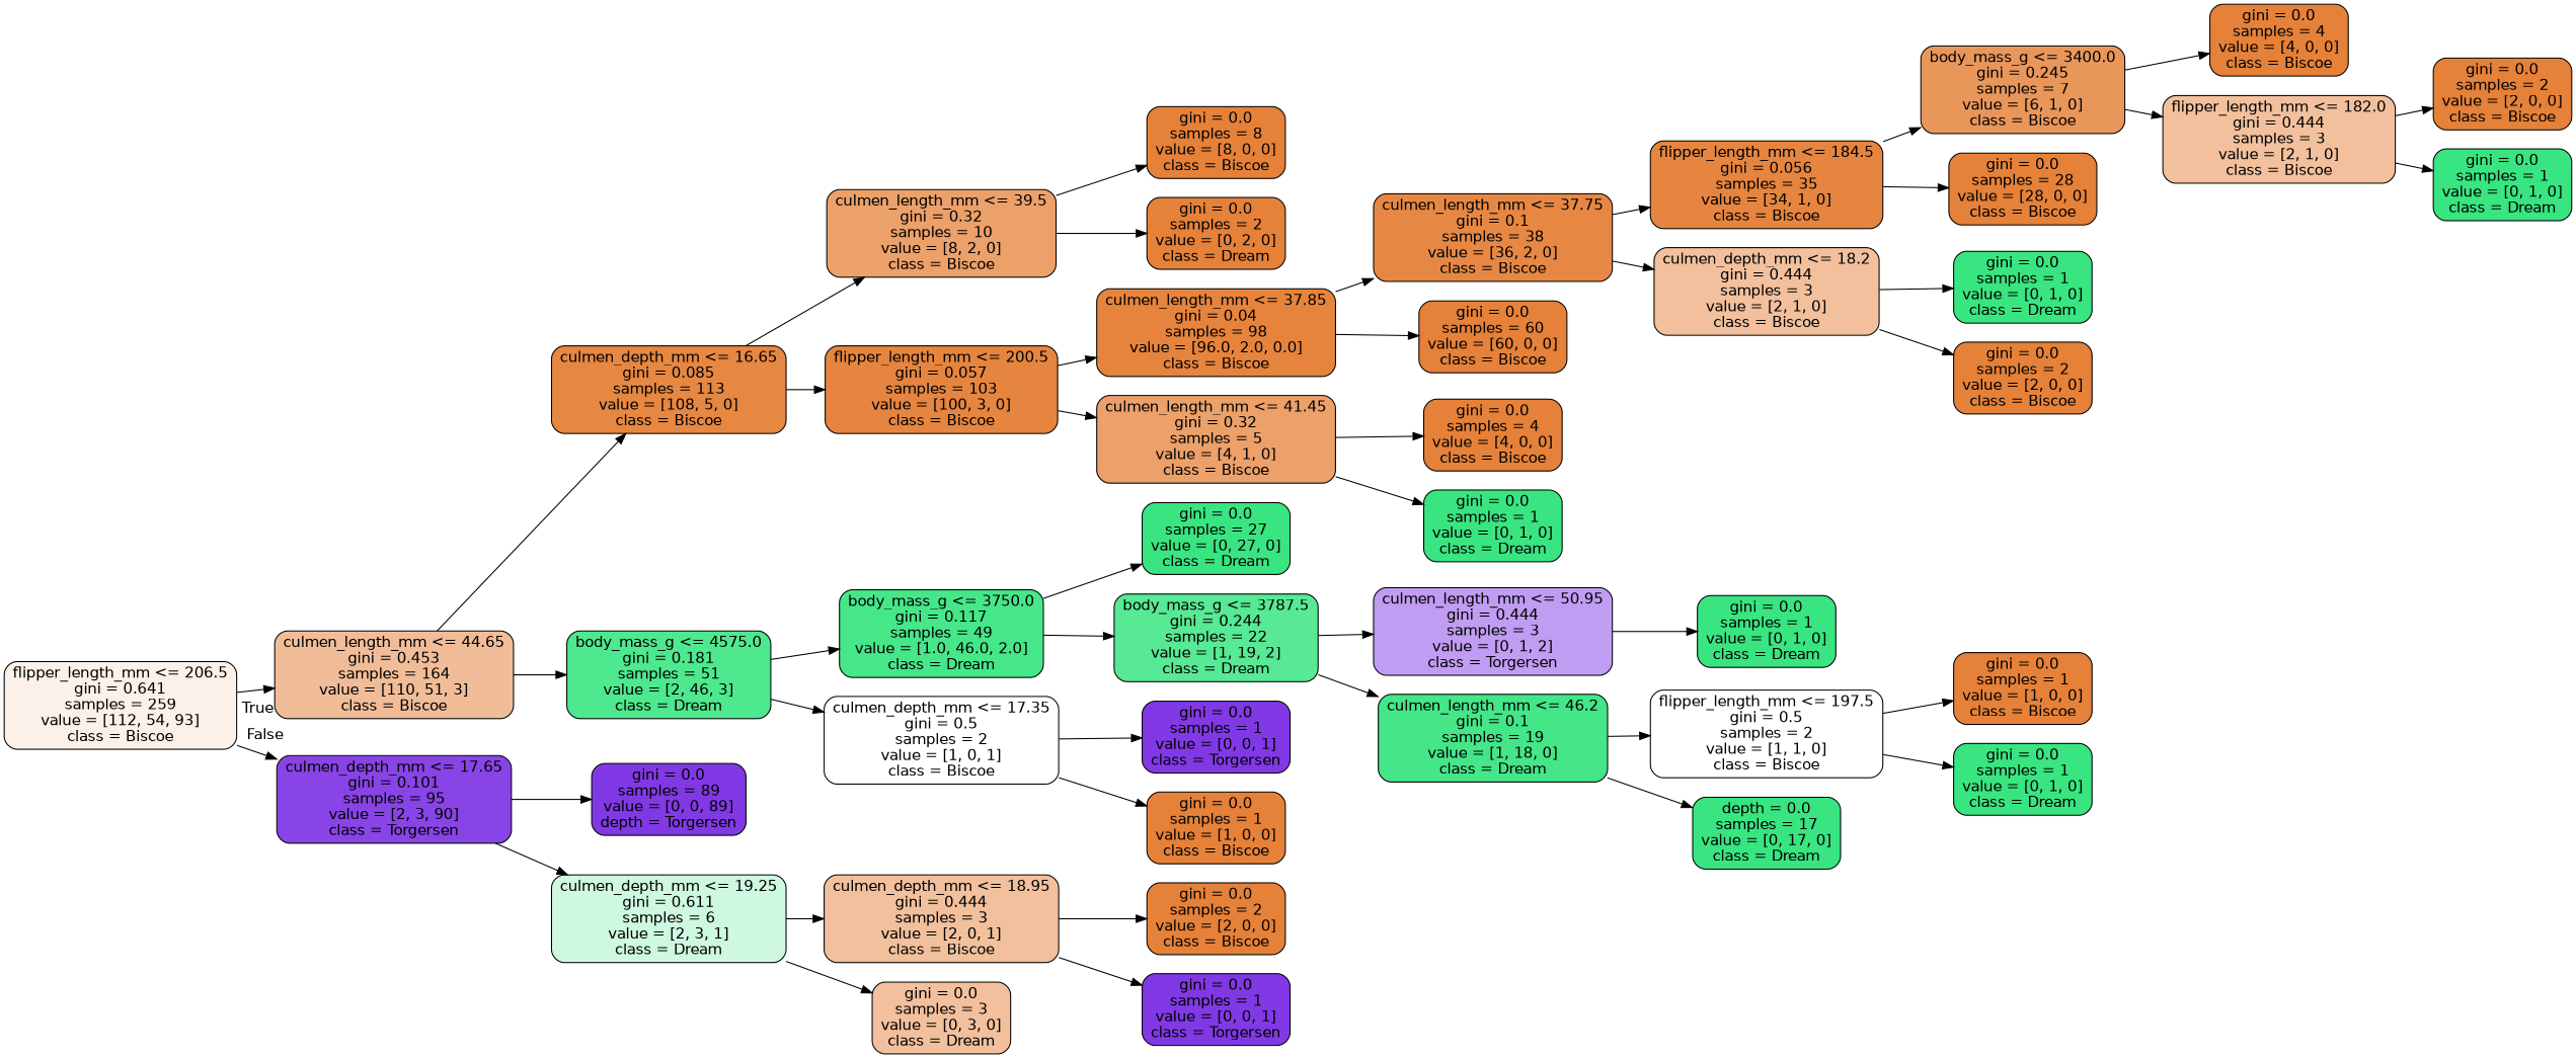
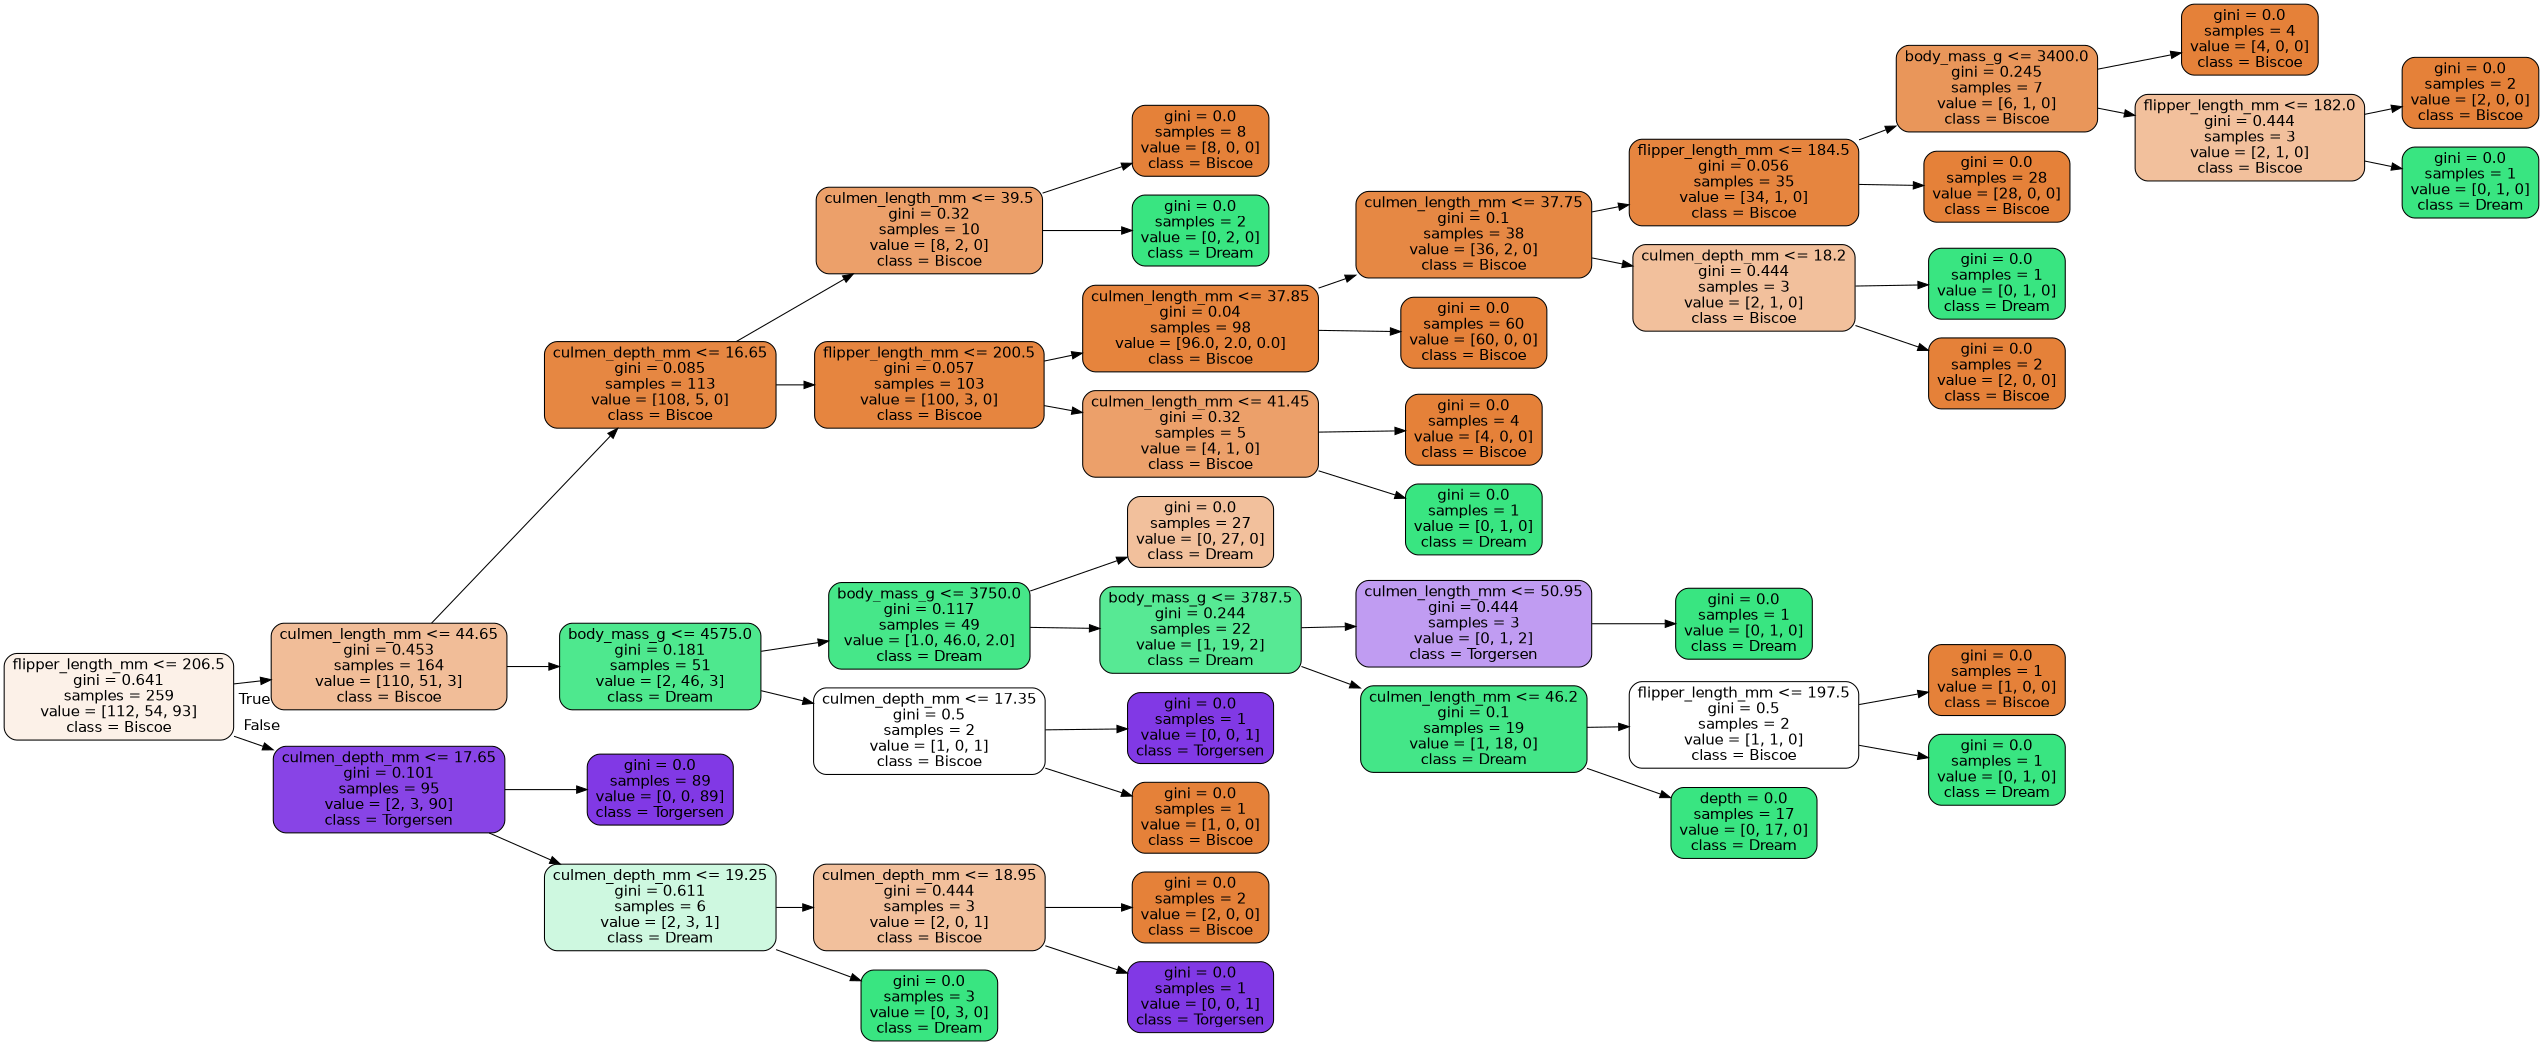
  digraph {
    rankdir=LR
    node [color=black fillcolor="#e58139" fontname=helvetica shape=box style="filled, rounded"]
    edge [fontname=helvetica]
    n1 [fillcolor="#fcf1e8" label="flipper_length_mm <= 206.5\ngini = 0.641\nsamples = 259\nvalue = [112, 54, 93]\nclass = Biscoe"]
    n2 [fillcolor="#f1bd98" label="culmen_length_mm <= 44.65\ngini = 0.453\nsamples = 164\nvalue = [110, 51, 3]\nclass = Biscoe"]
    n3 [fillcolor="#8844e6" label="culmen_depth_mm <= 17.65\ngini = 0.101\nsamples = 95\nvalue = [2, 3, 90]\nclass = Torgersen"]
    n4 [fillcolor="#e68742" label="culmen_depth_mm <= 16.65\ngini = 0.085\nsamples = 113\nvalue = [108, 5, 0]\nclass = Biscoe"]
    n5 [fillcolor="#4ee88e" label="body_mass_g <= 4575.0\ngini = 0.181\nsamples = 51\nvalue = [2, 46, 3]\nclass = Dream"]
-   n6 [fillcolor="#8139e5" label="gini = 0.0\nsamples = 89\nvalue = [0, 0, 89]\ndepth = Torgersen"]
+   n6 [fillcolor="#8139e5" label="gini = 0.0\nsamples = 89\nvalue = [0, 0, 89]\nclass = Torgersen"]
    n7 [fillcolor="#cef8e0" label="culmen_depth_mm <= 19.25\ngini = 0.611\nsamples = 6\nvalue = [2, 3, 1]\nclass = Dream"]
    n8 [fillcolor="#eca06a" label="culmen_length_mm <= 39.5\ngini = 0.32\nsamples = 10\nvalue = [8, 2, 0]\nclass = Biscoe"]
    n9 [fillcolor="#e6853f" label="flipper_length_mm <= 200.5\ngini = 0.057\nsamples = 103\nvalue = [100, 3, 0]\nclass = Biscoe"]
    n10 [fillcolor="#46e789" label="body_mass_g <= 3750.0\ngini = 0.117\nsamples = 49\nvalue = [1.0, 46.0, 2.0]\nclass = Dream"]
    n11 [fillcolor="#ffffff" label="culmen_depth_mm <= 17.35\ngini = 0.5\nsamples = 2\nvalue = [1, 0, 1]\nclass = Biscoe"]
    n12 [label="gini = 0.0\nsamples = 8\nvalue = [8, 0, 0]\nclass = Biscoe"]
-   n13 [label="gini = 0.0\nsamples = 2\nvalue = [0, 2, 0]\nclass = Dream"]
+   n13 [fillcolor="#39e581" label="gini = 0.0\nsamples = 2\nvalue = [0, 2, 0]\nclass = Dream"]
    n14 [fillcolor="#e6843d" label="culmen_length_mm <= 37.85\ngini = 0.04\nsamples = 98\nvalue = [96.0, 2.0, 0.0]\nclass = Biscoe"]
    n15 [fillcolor="#eca06a" label="culmen_length_mm <= 41.45\ngini = 0.32\nsamples = 5\nvalue = [4, 1, 0]\nclass = Biscoe"]
    n16 [fillcolor="#e68844" label="culmen_length_mm <= 37.75\ngini = 0.1\nsamples = 38\nvalue = [36, 2, 0]\nclass = Biscoe"]
    n17 [label="gini = 0.0\nsamples = 60\nvalue = [60, 0, 0]\nclass = Biscoe"]
    n18 [label="gini = 0.0\nsamples = 4\nvalue = [4, 0, 0]\nclass = Biscoe"]
    n19 [fillcolor="#39e581" label="gini = 0.0\nsamples = 1\nvalue = [0, 1, 0]\nclass = Dream"]
    n20 [fillcolor="#e6853f" label="flipper_length_mm <= 184.5\ngini = 0.056\nsamples = 35\nvalue = [34, 1, 0]\nclass = Biscoe"]
    n21 [fillcolor="#f2c09c" label="culmen_depth_mm <= 18.2\ngini = 0.444\nsamples = 3\nvalue = [2, 1, 0]\nclass = Biscoe"]
    n22 [fillcolor="#e9965a" label="body_mass_g <= 3400.0\ngini = 0.245\nsamples = 7\nvalue = [6, 1, 0]\nclass = Biscoe"]
    n23 [label="gini = 0.0\nsamples = 28\nvalue = [28, 0, 0]\nclass = Biscoe"]
    n24 [fillcolor="#39e581" label="gini = 0.0\nsamples = 1\nvalue = [0, 1, 0]\nclass = Dream"]
    n25 [label="gini = 0.0\nsamples = 2\nvalue = [2, 0, 0]\nclass = Biscoe"]
    n26 [label="gini = 0.0\nsamples = 4\nvalue = [4, 0, 0]\nclass = Biscoe"]
    n27 [fillcolor="#f2c09c" label="flipper_length_mm <= 182.0\ngini = 0.444\nsamples = 3\nvalue = [2, 1, 0]\nclass = Biscoe"]
    n28 [label="gini = 0.0\nsamples = 2\nvalue = [2, 0, 0]\nclass = Biscoe"]
    n29 [fillcolor="#39e581" label="gini = 0.0\nsamples = 1\nvalue = [0, 1, 0]\nclass = Dream"]
-   n30 [fillcolor="#39e581" label="gini = 0.0\nsamples = 27\nvalue = [0, 27, 0]\nclass = Dream"]
+   n30 [fillcolor="#f2c09c" label="gini = 0.0\nsamples = 27\nvalue = [0, 27, 0]\nclass = Dream"]
    n31 [fillcolor="#57e994" label="body_mass_g <= 3787.5\ngini = 0.244\nsamples = 22\nvalue = [1, 19, 2]\nclass = Dream"]
    n32 [fillcolor="#8139e5" label="gini = 0.0\nsamples = 1\nvalue = [0, 0, 1]\nclass = Torgersen"]
    n33 [label="gini = 0.0\nsamples = 1\nvalue = [1, 0, 0]\nclass = Biscoe"]
    n34 [fillcolor="#c09cf2" label="culmen_length_mm <= 50.95\ngini = 0.444\nsamples = 3\nvalue = [0, 1, 2]\nclass = Torgersen"]
    n35 [fillcolor="#44e688" label="culmen_length_mm <= 46.2\ngini = 0.1\nsamples = 19\nvalue = [1, 18, 0]\nclass = Dream"]
    n36 [fillcolor="#39e581" label="gini = 0.0\nsamples = 1\nvalue = [0, 1, 0]\nclass = Dream"]
    n37 [fillcolor="#ffffff" label="flipper_length_mm <= 197.5\ngini = 0.5\nsamples = 2\nvalue = [1, 1, 0]\nclass = Biscoe"]
    n38 [fillcolor="#39e581" label="depth = 0.0\nsamples = 17\nvalue = [0, 17, 0]\nclass = Dream"]
    n39 [label="gini = 0.0\nsamples = 1\nvalue = [1, 0, 0]\nclass = Biscoe"]
    n40 [fillcolor="#39e581" label="gini = 0.0\nsamples = 1\nvalue = [0, 1, 0]\nclass = Dream"]
    n41 [fillcolor="#f2c09c" label="culmen_depth_mm <= 18.95\ngini = 0.444\nsamples = 3\nvalue = [2, 0, 1]\nclass = Biscoe"]
-   n42 [fillcolor="#f2c09c" label="gini = 0.0\nsamples = 3\nvalue = [0, 3, 0]\nclass = Dream"]
+   n42 [fillcolor="#39e581" label="gini = 0.0\nsamples = 3\nvalue = [0, 3, 0]\nclass = Dream"]
    n43 [label="gini = 0.0\nsamples = 2\nvalue = [2, 0, 0]\nclass = Biscoe"]
    n44 [fillcolor="#8139e5" label="gini = 0.0\nsamples = 1\nvalue = [0, 0, 1]\nclass = Torgersen"]
    n1 -> n2 [headlabel=True labelangle=45 labeldistance=2.5]
    n1 -> n3 [headlabel=False labelangle=-45 labeldistance=2.5]
    n2 -> n4
    n2 -> n5
    n3 -> n6
    n3 -> n7
    n4 -> n8
    n4 -> n9
    n5 -> n10
    n5 -> n11
    n7 -> n41
    n7 -> n42
    n8 -> n12
    n8 -> n13
    n9 -> n14
    n9 -> n15
    n10 -> n30
    n10 -> n31
    n11 -> n32
    n11 -> n33
    n14 -> n16
    n14 -> n17
    n15 -> n18
    n15 -> n19
    n16 -> n20
    n16 -> n21
    n20 -> n22
    n20 -> n23
    n21 -> n24
    n21 -> n25
    n22 -> n26
    n22 -> n27
    n27 -> n28
    n27 -> n29
    n31 -> n34
    n31 -> n35
    n34 -> n36
    n35 -> n37
    n35 -> n38
    n37 -> n39
    n37 -> n40
    n41 -> n43
    n41 -> n44
  }
